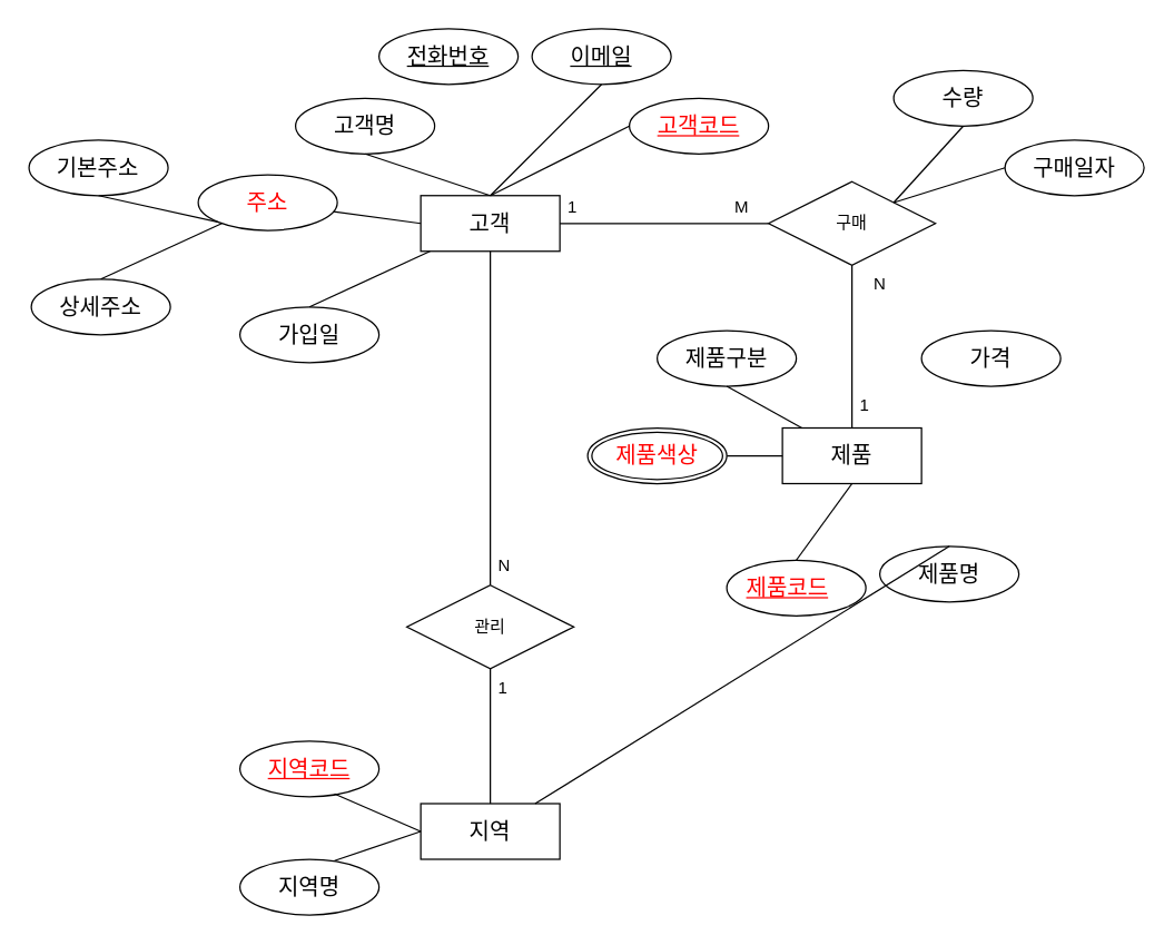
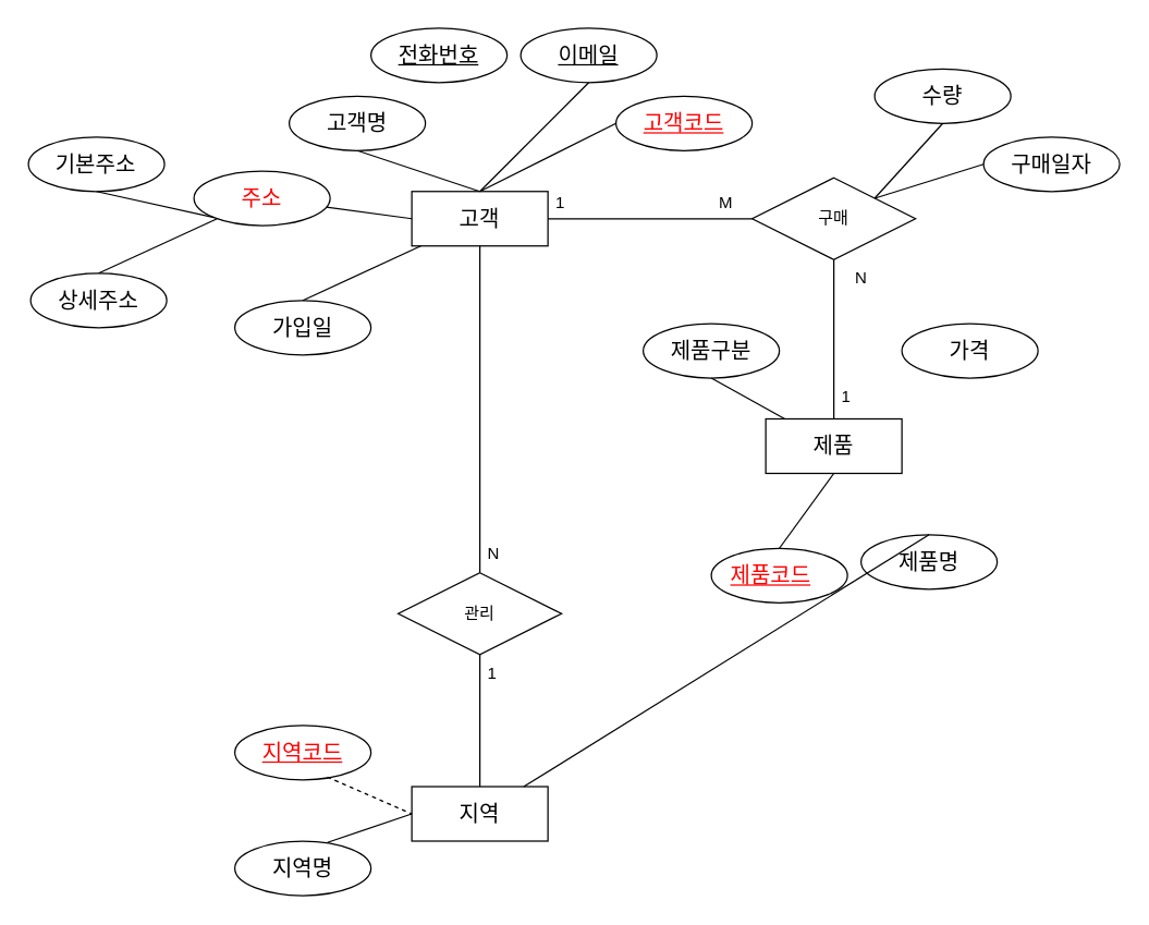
  <mxCell id="0" />
  <mxCell id="1" parent="0" />
  <mxCell id="2" value="&lt;font&gt;고객&lt;/font&gt;" style="whiteSpace=wrap;html=1;align=center;fontSize=16;" parent="1" vertex="1"><mxGeometry x="302" y="140" width="100" height="40" as="geometry" /></mxCell>
  <mxCell id="3" value="고객명" style="ellipse;whiteSpace=wrap;html=1;align=center;fontSize=16;" parent="1" vertex="1"><mxGeometry x="212" y="70" width="100" height="40" as="geometry" /></mxCell>
  <mxCell id="4" value="" style="endArrow=none;html=1;rounded=0;fontSize=12;startSize=8;endSize=8;curved=1;exitX=0.5;exitY=1;exitDx=0;exitDy=0;entryX=0.5;entryY=0;entryDx=0;entryDy=0;" parent="1" source="3" target="2" edge="1"><mxGeometry relative="1" as="geometry"><mxPoint x="242" y="120" as="sourcePoint" /><mxPoint x="402" y="120" as="targetPoint" /></mxGeometry></mxCell>
  <mxCell id="5" value="전화번호" style="ellipse;whiteSpace=wrap;html=1;align=center;fontSize=16;fontStyle=4" parent="1" vertex="1"><mxGeometry x="272" y="20" width="100" height="40" as="geometry" /></mxCell>
  <mxCell id="6" value="이메일" style="ellipse;whiteSpace=wrap;html=1;align=center;fontSize=16;fontStyle=4" parent="1" vertex="1"><mxGeometry x="382" y="20" width="100" height="40" as="geometry" /></mxCell>
  <mxCell id="7" value="" style="endArrow=none;html=1;rounded=0;fontSize=12;startSize=8;endSize=8;curved=1;exitX=0.5;exitY=1;exitDx=0;exitDy=0;entryX=0.5;entryY=0;entryDx=0;entryDy=0;" parent="1" source="6" target="2" edge="1"><mxGeometry relative="1" as="geometry"><mxPoint x="452" y="140" as="sourcePoint" /><mxPoint x="452" y="190" as="targetPoint" /></mxGeometry></mxCell>
  <mxCell id="8" value="고객코드" style="ellipse;whiteSpace=wrap;html=1;align=center;fontSize=16;fontStyle=4;fontColor=#FF0000;" parent="1" vertex="1"><mxGeometry x="452" y="70" width="100" height="40" as="geometry" /></mxCell>
  <mxCell id="9" value="" style="endArrow=none;html=1;rounded=0;fontSize=12;startSize=8;endSize=8;curved=1;exitX=0;exitY=0.5;exitDx=0;exitDy=0;entryX=0.5;entryY=0;entryDx=0;entryDy=0;" parent="1" source="8" target="2" edge="1"><mxGeometry relative="1" as="geometry"><mxPoint x="512" y="180" as="sourcePoint" /><mxPoint x="492" y="220" as="targetPoint" /></mxGeometry></mxCell>
  <mxCell id="10" value="가입일&lt;br&gt;" style="ellipse;whiteSpace=wrap;html=1;align=center;fontSize=16;" parent="1" vertex="1"><mxGeometry x="172" y="220" width="100" height="40" as="geometry" /></mxCell>
  <mxCell id="11" value="" style="endArrow=none;html=1;rounded=0;fontSize=12;startSize=8;endSize=8;curved=1;exitX=0.5;exitY=0;exitDx=0;exitDy=0;" parent="1" source="10" target="2" edge="1"><mxGeometry relative="1" as="geometry"><mxPoint x="232" y="250" as="sourcePoint" /><mxPoint x="342" y="270" as="targetPoint" /></mxGeometry></mxCell>
  <mxCell id="12" value="" style="endArrow=none;html=1;rounded=0;fontSize=12;startSize=8;endSize=8;curved=1;entryX=1;entryY=0.5;entryDx=0;entryDy=0;exitX=0;exitY=0.5;exitDx=0;exitDy=0;" parent="1" source="32" target="2" edge="1"><mxGeometry relative="1" as="geometry"><mxPoint x="456" y="250" as="sourcePoint" /><mxPoint x="582" y="375" as="targetPoint" /><Array as="points" /></mxGeometry></mxCell>
  <mxCell id="13" value="주소&lt;br&gt;" style="ellipse;whiteSpace=wrap;html=1;align=center;fontSize=16;fontColor=#FF0000;" parent="1" vertex="1"><mxGeometry x="142" y="125" width="100" height="40" as="geometry" /></mxCell>
  <mxCell id="14" value="" style="endArrow=none;html=1;rounded=0;fontSize=12;startSize=8;endSize=8;curved=1;entryX=0;entryY=0.5;entryDx=0;entryDy=0;" parent="1" source="13" target="2" edge="1"><mxGeometry relative="1" as="geometry"><mxPoint x="172" y="175" as="sourcePoint" /><mxPoint x="282" y="195" as="targetPoint" /></mxGeometry></mxCell>
  <mxCell id="15" value="&lt;font&gt;상세주소&lt;/font&gt;" style="ellipse;whiteSpace=wrap;html=1;align=center;fontSize=16;" parent="1" vertex="1"><mxGeometry x="22" y="200" width="100" height="40" as="geometry" /></mxCell>
  <mxCell id="16" value="" style="endArrow=none;html=1;rounded=0;fontSize=12;startSize=8;endSize=8;curved=1;exitX=0.5;exitY=0;exitDx=0;exitDy=0;" parent="1" source="15" edge="1"><mxGeometry relative="1" as="geometry"><mxPoint x="82" y="230" as="sourcePoint" /><mxPoint x="159" y="160" as="targetPoint" /></mxGeometry></mxCell>
  <mxCell id="17" value="&lt;font&gt;기본주소&lt;/font&gt;" style="ellipse;whiteSpace=wrap;html=1;align=center;fontSize=16;" parent="1" vertex="1"><mxGeometry x="20.36" y="100" width="100" height="40" as="geometry" /></mxCell>
  <mxCell id="18" value="" style="endArrow=none;html=1;rounded=0;fontSize=12;startSize=8;endSize=8;curved=1;exitX=0.5;exitY=1;exitDx=0;exitDy=0;entryX=0;entryY=1;entryDx=0;entryDy=0;" parent="1" source="17" target="13" edge="1"><mxGeometry relative="1" as="geometry"><mxPoint x="80.36" y="130" as="sourcePoint" /><mxPoint x="172.005" y="119.142" as="targetPoint" /></mxGeometry></mxCell>
  <mxCell id="19" value="지역" style="whiteSpace=wrap;html=1;align=center;fontSize=16;" parent="1" vertex="1"><mxGeometry x="302" y="577" width="100" height="40" as="geometry" /></mxCell>
  <mxCell id="20" value="지역명" style="ellipse;whiteSpace=wrap;html=1;align=center;fontSize=16;" parent="1" vertex="1"><mxGeometry x="172" y="617" width="100" height="40" as="geometry" /></mxCell>
  <mxCell id="21" value="지역코드" style="ellipse;whiteSpace=wrap;html=1;align=center;fontSize=16;fontStyle=4;fontColor=#FF0000;" parent="1" vertex="1"><mxGeometry x="172" y="532" width="100" height="40" as="geometry" /></mxCell>
- <mxCell id="22" value="" style="endArrow=none;html=1;rounded=0;fontSize=12;startSize=8;endSize=8;curved=1;entryX=0;entryY=0.5;entryDx=0;entryDy=0;exitX=0.68;exitY=0.95;exitDx=0;exitDy=0;exitPerimeter=0;" parent="1" source="21" target="19" edge="1"><mxGeometry relative="1" as="geometry"><mxPoint x="252" y="587" as="sourcePoint" /><mxPoint x="332" y="647" as="targetPoint" /></mxGeometry></mxCell>
+ <mxCell id="22" value="" style="endArrow=none;html=1;rounded=0;fontSize=12;startSize=8;endSize=8;curved=1;entryX=0;entryY=0.5;entryDx=0;entryDy=0;exitX=0.68;exitY=0.95;exitDx=0;exitDy=0;exitPerimeter=0;dashed=1;" parent="1" source="21" target="19" edge="1"><mxGeometry relative="1" as="geometry"><mxPoint x="252" y="587" as="sourcePoint" /><mxPoint x="332" y="647" as="targetPoint" /></mxGeometry></mxCell>
  <mxCell id="23" value="" style="endArrow=none;html=1;rounded=0;fontSize=12;startSize=8;endSize=8;curved=1;entryX=0;entryY=0.5;entryDx=0;entryDy=0;exitX=0.68;exitY=0.025;exitDx=0;exitDy=0;exitPerimeter=0;" parent="1" source="20" target="19" edge="1"><mxGeometry relative="1" as="geometry"><mxPoint x="250" y="607" as="sourcePoint" /><mxPoint x="352" y="624" as="targetPoint" /></mxGeometry></mxCell>
  <mxCell id="24" value="제품" style="whiteSpace=wrap;html=1;align=center;fontSize=16;" parent="1" vertex="1"><mxGeometry x="562" y="307" width="100" height="40" as="geometry" /></mxCell>
  <mxCell id="25" value="제품코드&lt;span style=&quot;white-space: pre;&quot;&gt;&#09;&lt;/span&gt;" style="ellipse;whiteSpace=wrap;html=1;align=center;fontSize=16;fontStyle=4;fontColor=#FF0000;" parent="1" vertex="1"><mxGeometry x="522" y="402" width="100" height="40" as="geometry" /></mxCell>
  <mxCell id="26" value="" style="endArrow=none;html=1;rounded=0;fontSize=12;startSize=8;endSize=8;curved=1;exitX=0.5;exitY=0;exitDx=0;exitDy=0;entryX=0.5;entryY=1;entryDx=0;entryDy=0;" parent="1" source="25" target="24" edge="1"><mxGeometry relative="1" as="geometry"><mxPoint x="572" y="537" as="sourcePoint" /><mxPoint x="612" y="347" as="targetPoint" /></mxGeometry></mxCell>
  <mxCell id="27" value="제품명" style="ellipse;whiteSpace=wrap;html=1;align=center;fontSize=16;" parent="1" vertex="1"><mxGeometry x="632" y="392" width="100" height="40" as="geometry" /></mxCell>
  <mxCell id="28" value="" style="endArrow=none;html=1;rounded=0;fontSize=12;startSize=8;endSize=8;curved=1;exitX=0.5;exitY=0;exitDx=0;exitDy=0;" parent="1" source="27" target="19" edge="1"><mxGeometry relative="1" as="geometry"><mxPoint x="732" y="522" as="sourcePoint" /><mxPoint x="612" y="342" as="targetPoint" /></mxGeometry></mxCell>
  <mxCell id="29" value="제품구분" style="ellipse;whiteSpace=wrap;html=1;align=center;fontSize=16;fontStyle=0" parent="1" vertex="1"><mxGeometry x="472" y="237" width="100" height="40" as="geometry" /></mxCell>
  <mxCell id="30" value="" style="endArrow=none;html=1;rounded=0;fontSize=12;startSize=8;endSize=8;curved=1;exitX=0.5;exitY=1;exitDx=0;exitDy=0;" parent="1" source="29" target="24" edge="1"><mxGeometry relative="1" as="geometry"><mxPoint x="502" y="287" as="sourcePoint" /><mxPoint x="612" y="307" as="targetPoint" /></mxGeometry></mxCell>
  <mxCell id="31" value="가격" style="ellipse;whiteSpace=wrap;html=1;align=center;fontSize=16;fontStyle=0" parent="1" vertex="1"><mxGeometry x="662" y="237" width="100" height="40" as="geometry" /></mxCell>
  <mxCell id="32" value="구매" style="shape=rhombus;perimeter=rhombusPerimeter;whiteSpace=wrap;html=1;align=center;" vertex="1" parent="1"><mxGeometry x="552" y="130" width="120" height="60" as="geometry" /></mxCell>
  <mxCell id="33" value="" style="endArrow=none;html=1;rounded=0;fontSize=12;startSize=8;endSize=8;curved=1;exitX=0.5;exitY=0;exitDx=0;exitDy=0;" edge="1" parent="1" source="34" target="2"><mxGeometry relative="1" as="geometry"><mxPoint x="224.36" y="390" as="sourcePoint" /><mxPoint x="120.36" y="320" as="targetPoint" /></mxGeometry></mxCell>
  <mxCell id="34" value="관리" style="shape=rhombus;perimeter=rhombusPerimeter;whiteSpace=wrap;html=1;align=center;" vertex="1" parent="1"><mxGeometry x="292" y="420" width="120" height="60" as="geometry" /></mxCell>
  <mxCell id="35" value="N" style="text;strokeColor=none;fillColor=none;spacingLeft=4;spacingRight=4;overflow=hidden;rotatable=0;points=[[0,0.5],[1,0.5]];portConstraint=eastwest;fontSize=12;whiteSpace=wrap;html=1;" vertex="1" parent="1"><mxGeometry x="352" y="392" width="40" height="30" as="geometry" /></mxCell>
  <mxCell id="36" value="" style="endArrow=none;html=1;rounded=0;entryX=0.5;entryY=0;entryDx=0;entryDy=0;" edge="1" parent="1" source="34" target="19"><mxGeometry relative="1" as="geometry"><mxPoint x="332" y="410" as="sourcePoint" /><mxPoint x="492" y="410" as="targetPoint" /></mxGeometry></mxCell>
  <mxCell id="37" value="1&lt;br&gt;" style="text;strokeColor=none;fillColor=none;spacingLeft=4;spacingRight=4;overflow=hidden;rotatable=0;points=[[0,0.5],[1,0.5]];portConstraint=eastwest;fontSize=12;whiteSpace=wrap;html=1;" vertex="1" parent="1"><mxGeometry x="352" y="480" width="40" height="30" as="geometry" /></mxCell>
  <mxCell id="38" value="수량" style="ellipse;whiteSpace=wrap;html=1;align=center;fontSize=16;fontStyle=0" vertex="1" parent="1"><mxGeometry x="642" y="50" width="100" height="40" as="geometry" /></mxCell>
  <mxCell id="39" value="" style="endArrow=none;html=1;rounded=0;fontSize=12;startSize=8;endSize=8;curved=1;exitX=0.5;exitY=1;exitDx=0;exitDy=0;entryX=1;entryY=0;entryDx=0;entryDy=0;" edge="1" parent="1" source="38" target="32"><mxGeometry relative="1" as="geometry"><mxPoint x="652" y="220" as="sourcePoint" /><mxPoint x="552" y="220" as="targetPoint" /></mxGeometry></mxCell>
  <mxCell id="40" value="구매일자" style="ellipse;whiteSpace=wrap;html=1;align=center;fontSize=16;fontStyle=0" vertex="1" parent="1"><mxGeometry x="722" y="100" width="100" height="40" as="geometry" /></mxCell>
  <mxCell id="41" value="" style="endArrow=none;html=1;rounded=0;fontSize=12;startSize=8;endSize=8;curved=1;exitX=0;exitY=0.5;exitDx=0;exitDy=0;entryX=1;entryY=0;entryDx=0;entryDy=0;" edge="1" parent="1" source="40" target="32"><mxGeometry relative="1" as="geometry"><mxPoint x="712" y="260" as="sourcePoint" /><mxPoint x="552" y="220" as="targetPoint" /></mxGeometry></mxCell>
  <mxCell id="42" value="M" style="text;strokeColor=none;fillColor=none;spacingLeft=4;spacingRight=4;overflow=hidden;rotatable=0;points=[[0,0.5],[1,0.5]];portConstraint=eastwest;fontSize=12;whiteSpace=wrap;html=1;" vertex="1" parent="1"><mxGeometry x="522" y="135" width="40" height="30" as="geometry" /></mxCell>
- <mxCell id="43" value="" style="endArrow=none;html=1;rounded=0;fontSize=12;startSize=8;endSize=8;curved=1;exitX=1;exitY=0.5;exitDx=0;exitDy=0;entryX=0;entryY=0.5;entryDx=0;entryDy=0;" edge="1" parent="1" source="44" target="24"><mxGeometry relative="1" as="geometry"><mxPoint x="462" y="367" as="sourcePoint" /><mxPoint x="462" y="442" as="targetPoint" /></mxGeometry></mxCell>
- <mxCell id="44" value="제품색상" style="ellipse;shape=doubleEllipse;margin=3;whiteSpace=wrap;html=1;align=center;fontSize=16;fontColor=#FF0000;" vertex="1" parent="1"><mxGeometry x="422" y="307" width="100" height="40" as="geometry" /></mxCell>
  <mxCell id="45" value="" style="endArrow=none;html=1;rounded=0;entryX=0.5;entryY=1;entryDx=0;entryDy=0;exitX=0.5;exitY=0;exitDx=0;exitDy=0;" edge="1" parent="1" source="24" target="32"><mxGeometry relative="1" as="geometry"><mxPoint x="522" y="240" as="sourcePoint" /><mxPoint x="682" y="240" as="targetPoint" /></mxGeometry></mxCell>
  <mxCell id="46" value="N" style="text;strokeColor=none;fillColor=none;spacingLeft=4;spacingRight=4;overflow=hidden;rotatable=0;points=[[0,0.5],[1,0.5]];portConstraint=eastwest;fontSize=12;whiteSpace=wrap;html=1;" vertex="1" parent="1"><mxGeometry x="622" y="190" width="40" height="30" as="geometry" /></mxCell>
  <mxCell id="47" value="1" style="text;strokeColor=none;fillColor=none;spacingLeft=4;spacingRight=4;overflow=hidden;rotatable=0;points=[[0,0.5],[1,0.5]];portConstraint=eastwest;fontSize=12;whiteSpace=wrap;html=1;" vertex="1" parent="1"><mxGeometry x="612" y="277" width="40" height="30" as="geometry" /></mxCell>
  <mxCell id="48" value="1" style="text;strokeColor=none;fillColor=none;spacingLeft=4;spacingRight=4;overflow=hidden;rotatable=0;points=[[0,0.5],[1,0.5]];portConstraint=eastwest;fontSize=12;whiteSpace=wrap;html=1;" vertex="1" parent="1"><mxGeometry x="402" y="135" width="40" height="30" as="geometry" /></mxCell>
